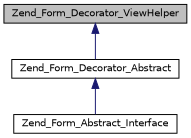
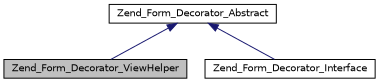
  digraph {
    node [color=black fillcolor=white fontname=Helvetica fontsize=10 shape=record style=filled]
    edge [color=midnightblue dir=back fontname=Helvetica fontsize=10 labelfontname=Helvetica labelfontsize=10 style=solid]
    n1 [fillcolor=grey75 fontcolor=black height=0.2 label=Zend_Form_Decorator_ViewHelper width=0.4]
    n2 [height=0.2 label=Zend_Form_Decorator_Abstract width=0.4]
-   n3 [height=0.2 label=Zend_Form_Abstract_Interface width=0.4]
-   n1 -> n2
+   n3 [height=0.2 label=Zend_Form_Decorator_Interface width=0.4]
+   n2 -> n1
    n2 -> n3
  }
